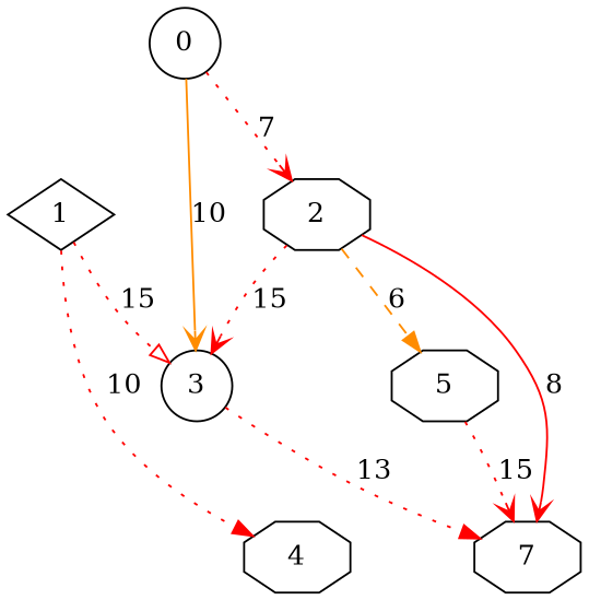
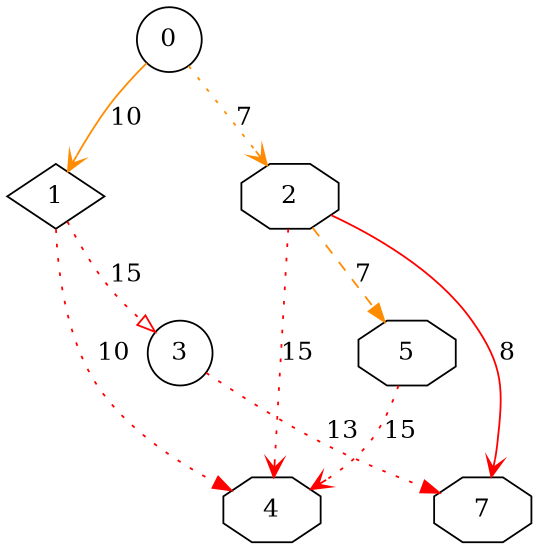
  digraph {
    node [shape=octagon]
    edge [arrowhead=vee color=red style=dotted]
    0 [shape=circle]
    1 [shape=diamond]
    2
    3 [shape=circle]
    4
    5
    7
-   0 -> 3 [color=darkorange label=10 style=solid]
-   0 -> 2 [label=7]
+   0 -> 1 [color=darkorange label=10 style=solid]
+   0 -> 2 [color=darkorange label=7]
    1 -> 3 [arrowhead=onormal label=15]
    1 -> 4 [arrowhead=normal label=10]
-   2 -> 3 [label=15]
-   2 -> 5 [arrowhead=normal color=darkorange label=6 style=dashed]
+   2 -> 4 [label=15]
+   2 -> 5 [arrowhead=normal color=darkorange label=7 style=dashed]
    2 -> 7 [label=8 style=solid]
    3 -> 7 [arrowhead=normal label=13]
-   5 -> 7 [label=15]
+   5 -> 4 [label=15]
  }
